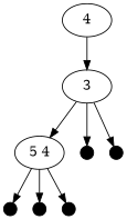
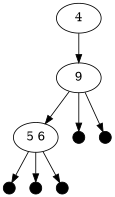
  digraph {
    node [shape=point]
    n1 [label=4 shape=""]
-   n2 [label=3 shape=""]
-   n3 [label="5 4" shape=""]
+   n2 [label=9 shape=""]
+   n3 [label="5 6" shape=""]
    2 [width=0.2]
    3 [width=0.2]
    5 [width=0.2]
    6 [width=0.2]
    7 [width=0.2]
    n1 -> n2
    n2 -> n3
    n2 -> 2
    n2 -> 3
    n3 -> 5
    n3 -> 6
    n3 -> 7
  }
